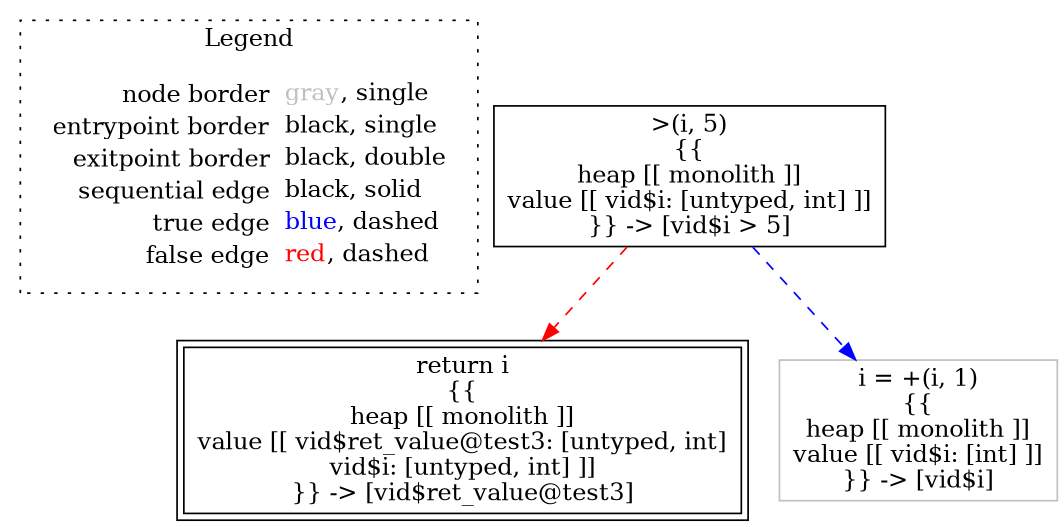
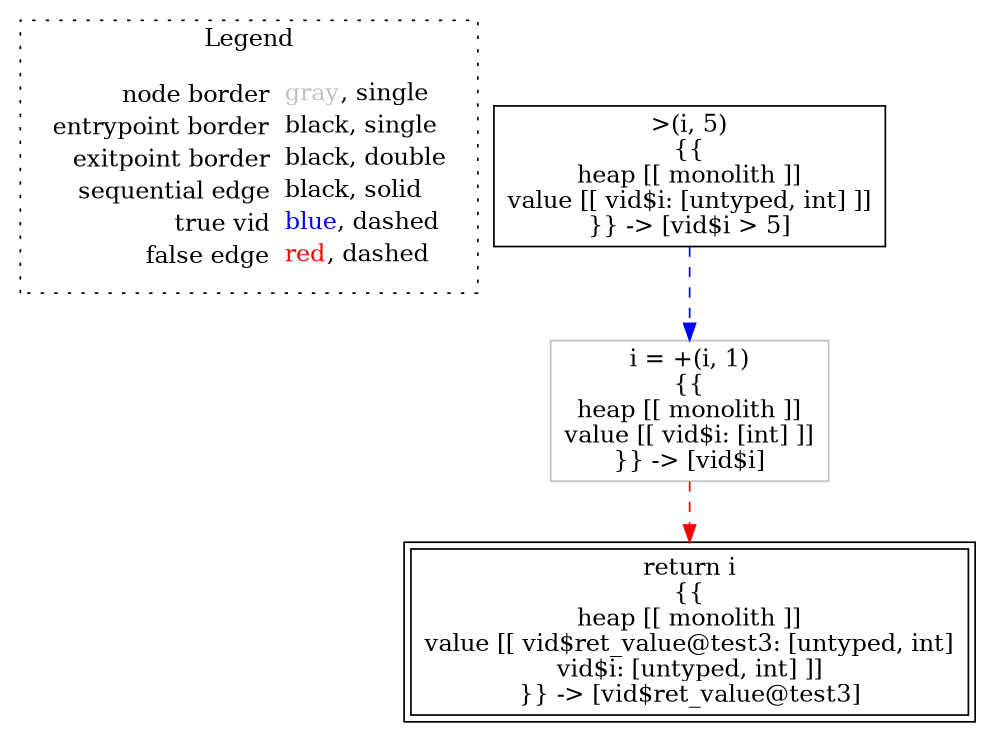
  digraph {
    node [shape=rect color=black]
    edge [style=dashed]
-   n1 [label=<<table border="0" cellpadding="2" cellspacing="0" cellborder="0"><tr><td align="right">node border&nbsp;</td><td align="left"><font color="gray">gray</font>, single</td></tr><tr><td align="right">entrypoint border&nbsp;</td><td align="left"><font color="black">black</font>, single</td></tr><tr><td align="right">exitpoint border&nbsp;</td><td align="left"><font color="black">black</font>, double</td></tr><tr><td align="right">sequential edge&nbsp;</td><td align="left"><font color="black">black</font>, solid</td></tr><tr><td align="right">true edge&nbsp;</td><td align="left"><font color="blue">blue</font>, dashed</td></tr><tr><td align="right">false edge&nbsp;</td><td align="left"><font color="red">red</font>, dashed</td></tr></table>> shape=plaintext color=""]
+   n1 [label=<<table border="0" cellpadding="2" cellspacing="0" cellborder="0"><tr><td align="right">node border&nbsp;</td><td align="left"><font color="gray">gray</font>, single</td></tr><tr><td align="right">entrypoint border&nbsp;</td><td align="left"><font color="black">black</font>, single</td></tr><tr><td align="right">exitpoint border&nbsp;</td><td align="left"><font color="black">black</font>, double</td></tr><tr><td align="right">sequential edge&nbsp;</td><td align="left"><font color="black">black</font>, solid</td></tr><tr><td align="right">true vid&nbsp;</td><td align="left"><font color="blue">blue</font>, dashed</td></tr><tr><td align="right">false edge&nbsp;</td><td align="left"><font color="red">red</font>, dashed</td></tr></table>> shape=plaintext color=""]
    n2 [label=<&gt;(i, 5)<BR/>{{<BR/>heap [[ monolith ]]<BR/>value [[ vid$i: [untyped, int] ]]<BR/>}} -&gt; [vid$i &gt; 5]>]
    n3 [label=<return i<BR/>{{<BR/>heap [[ monolith ]]<BR/>value [[ vid$ret_value@test3: [untyped, int]<BR/>vid$i: [untyped, int] ]]<BR/>}} -&gt; [vid$ret_value@test3]> peripheries=2]
    n4 [color=gray label=<i = +(i, 1)<BR/>{{<BR/>heap [[ monolith ]]<BR/>value [[ vid$i: [int] ]]<BR/>}} -&gt; [vid$i]>]
    subgraph cluster_1 {
      label=Legend
      style=dotted
      n1
    }
-   n2 -> n3 [color=red]
+   n4 -> n3 [color=red]
    n2 -> n4 [color=blue]
  }
